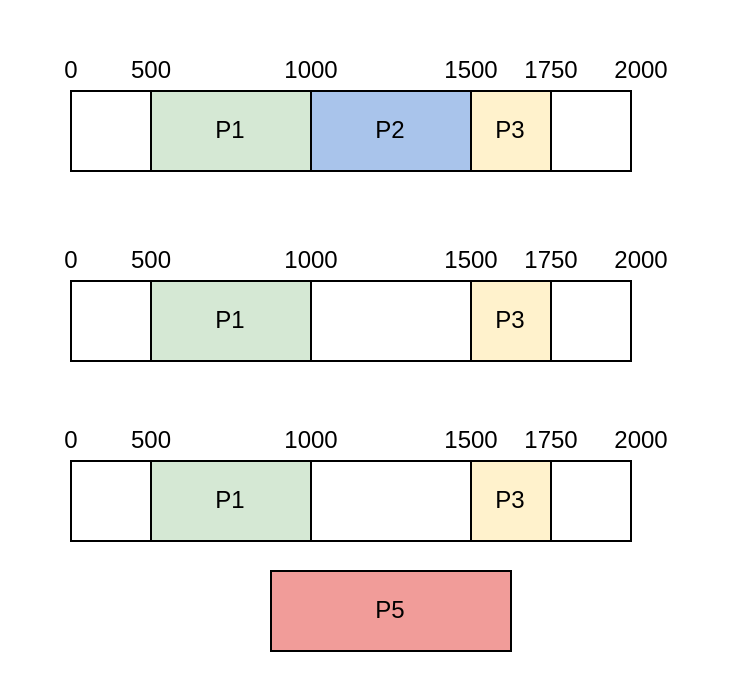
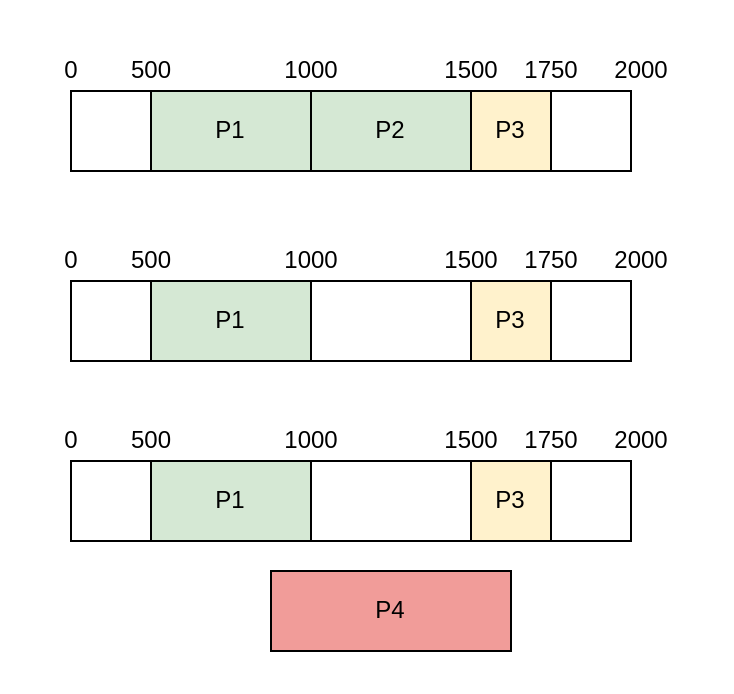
  <mxCell id="0" />
  <mxCell id="1" parent="0" />
  <mxCell id="2" value="" style="rounded=0;whiteSpace=wrap;html=1;" vertex="1" parent="1"><mxGeometry x="35" y="45" width="280" height="40" as="geometry" /></mxCell>
  <mxCell id="3" value="0" style="text;html=1;align=center;verticalAlign=middle;resizable=0;points=[];autosize=1;strokeColor=none;fillColor=none;" vertex="1" parent="1"><mxGeometry x="20" y="20" width="30" height="30" as="geometry" /></mxCell>
  <mxCell id="4" value="500" style="text;html=1;align=center;verticalAlign=middle;resizable=0;points=[];autosize=1;strokeColor=none;fillColor=none;" vertex="1" parent="1"><mxGeometry x="55" y="20" width="40" height="30" as="geometry" /></mxCell>
  <mxCell id="5" value="P1" style="rounded=0;whiteSpace=wrap;html=1;fillColor=#D5E8D4;" vertex="1" parent="1"><mxGeometry x="75" y="45" width="80" height="40" as="geometry" /></mxCell>
  <mxCell id="6" value="1000" style="text;html=1;align=center;verticalAlign=middle;resizable=0;points=[];autosize=1;strokeColor=none;fillColor=none;" vertex="1" parent="1"><mxGeometry x="130" y="20" width="50" height="30" as="geometry" /></mxCell>
- <mxCell id="7" value="P2" style="rounded=0;whiteSpace=wrap;html=1;fillColor=#A9C4EB;" vertex="1" parent="1"><mxGeometry x="155" y="45" width="80" height="40" as="geometry" /></mxCell>
+ <mxCell id="7" value="P2" style="rounded=0;whiteSpace=wrap;html=1;fillColor=#d5e8d4;" vertex="1" parent="1"><mxGeometry x="155" y="45" width="80" height="40" as="geometry" /></mxCell>
  <mxCell id="8" value="1500" style="text;html=1;align=center;verticalAlign=middle;resizable=0;points=[];autosize=1;strokeColor=none;fillColor=none;" vertex="1" parent="1"><mxGeometry x="210" y="20" width="50" height="30" as="geometry" /></mxCell>
  <mxCell id="9" value="P3" style="rounded=0;whiteSpace=wrap;html=1;fillColor=#FFF2CC;" vertex="1" parent="1"><mxGeometry x="235" y="45" width="40" height="40" as="geometry" /></mxCell>
  <mxCell id="10" value="1750" style="text;html=1;align=center;verticalAlign=middle;resizable=0;points=[];autosize=1;strokeColor=none;fillColor=none;" vertex="1" parent="1"><mxGeometry x="250" y="20" width="50" height="30" as="geometry" /></mxCell>
  <mxCell id="11" value="2000" style="text;html=1;align=center;verticalAlign=middle;resizable=0;points=[];autosize=1;strokeColor=none;fillColor=none;" vertex="1" parent="1"><mxGeometry x="295" y="20" width="50" height="30" as="geometry" /></mxCell>
  <mxCell id="12" value="" style="rounded=0;whiteSpace=wrap;html=1;" vertex="1" parent="1"><mxGeometry x="35" y="140" width="280" height="40" as="geometry" /></mxCell>
  <mxCell id="13" value="0" style="text;html=1;align=center;verticalAlign=middle;resizable=0;points=[];autosize=1;strokeColor=none;fillColor=none;" vertex="1" parent="1"><mxGeometry x="20" y="115" width="30" height="30" as="geometry" /></mxCell>
  <mxCell id="14" value="500" style="text;html=1;align=center;verticalAlign=middle;resizable=0;points=[];autosize=1;strokeColor=none;fillColor=none;" vertex="1" parent="1"><mxGeometry x="55" y="115" width="40" height="30" as="geometry" /></mxCell>
  <mxCell id="15" value="P1" style="rounded=0;whiteSpace=wrap;html=1;fillColor=#D5E8D4;" vertex="1" parent="1"><mxGeometry x="75" y="140" width="80" height="40" as="geometry" /></mxCell>
  <mxCell id="16" value="1000" style="text;html=1;align=center;verticalAlign=middle;resizable=0;points=[];autosize=1;strokeColor=none;fillColor=none;" vertex="1" parent="1"><mxGeometry x="130" y="115" width="50" height="30" as="geometry" /></mxCell>
  <mxCell id="17" value="1500" style="text;html=1;align=center;verticalAlign=middle;resizable=0;points=[];autosize=1;strokeColor=none;fillColor=none;" vertex="1" parent="1"><mxGeometry x="210" y="115" width="50" height="30" as="geometry" /></mxCell>
  <mxCell id="18" value="P3" style="rounded=0;whiteSpace=wrap;html=1;fillColor=#FFF2CC;" vertex="1" parent="1"><mxGeometry x="235" y="140" width="40" height="40" as="geometry" /></mxCell>
  <mxCell id="19" value="1750" style="text;html=1;align=center;verticalAlign=middle;resizable=0;points=[];autosize=1;strokeColor=none;fillColor=none;" vertex="1" parent="1"><mxGeometry x="250" y="115" width="50" height="30" as="geometry" /></mxCell>
  <mxCell id="20" value="2000" style="text;html=1;align=center;verticalAlign=middle;resizable=0;points=[];autosize=1;strokeColor=none;fillColor=none;" vertex="1" parent="1"><mxGeometry x="295" y="115" width="50" height="30" as="geometry" /></mxCell>
  <mxCell id="21" value="" style="rounded=0;whiteSpace=wrap;html=1;" vertex="1" parent="1"><mxGeometry x="35" y="230" width="280" height="40" as="geometry" /></mxCell>
  <mxCell id="22" value="0" style="text;html=1;align=center;verticalAlign=middle;resizable=0;points=[];autosize=1;strokeColor=none;fillColor=none;" vertex="1" parent="1"><mxGeometry x="20" y="205" width="30" height="30" as="geometry" /></mxCell>
  <mxCell id="23" value="500" style="text;html=1;align=center;verticalAlign=middle;resizable=0;points=[];autosize=1;strokeColor=none;fillColor=none;" vertex="1" parent="1"><mxGeometry x="55" y="205" width="40" height="30" as="geometry" /></mxCell>
  <mxCell id="24" value="P1" style="rounded=0;whiteSpace=wrap;html=1;fillColor=#D5E8D4;" vertex="1" parent="1"><mxGeometry x="75" y="230" width="80" height="40" as="geometry" /></mxCell>
  <mxCell id="25" value="1000" style="text;html=1;align=center;verticalAlign=middle;resizable=0;points=[];autosize=1;strokeColor=none;fillColor=none;" vertex="1" parent="1"><mxGeometry x="130" y="205" width="50" height="30" as="geometry" /></mxCell>
  <mxCell id="26" value="1500" style="text;html=1;align=center;verticalAlign=middle;resizable=0;points=[];autosize=1;strokeColor=none;fillColor=none;" vertex="1" parent="1"><mxGeometry x="210" y="205" width="50" height="30" as="geometry" /></mxCell>
  <mxCell id="27" value="P3" style="rounded=0;whiteSpace=wrap;html=1;fillColor=#FFF2CC;" vertex="1" parent="1"><mxGeometry x="235" y="230" width="40" height="40" as="geometry" /></mxCell>
  <mxCell id="28" value="1750" style="text;html=1;align=center;verticalAlign=middle;resizable=0;points=[];autosize=1;strokeColor=none;fillColor=none;" vertex="1" parent="1"><mxGeometry x="250" y="205" width="50" height="30" as="geometry" /></mxCell>
  <mxCell id="29" value="2000" style="text;html=1;align=center;verticalAlign=middle;resizable=0;points=[];autosize=1;strokeColor=none;fillColor=none;" vertex="1" parent="1"><mxGeometry x="295" y="205" width="50" height="30" as="geometry" /></mxCell>
- <mxCell id="30" value="P5" style="rounded=0;whiteSpace=wrap;html=1;fillColor=#F19C99;" vertex="1" parent="1"><mxGeometry x="135" y="285" width="120" height="40" as="geometry" /></mxCell>
+ <mxCell id="30" value="P4" style="rounded=0;whiteSpace=wrap;html=1;fillColor=#F19C99;" vertex="1" parent="1"><mxGeometry x="135" y="285" width="120" height="40" as="geometry" /></mxCell>
